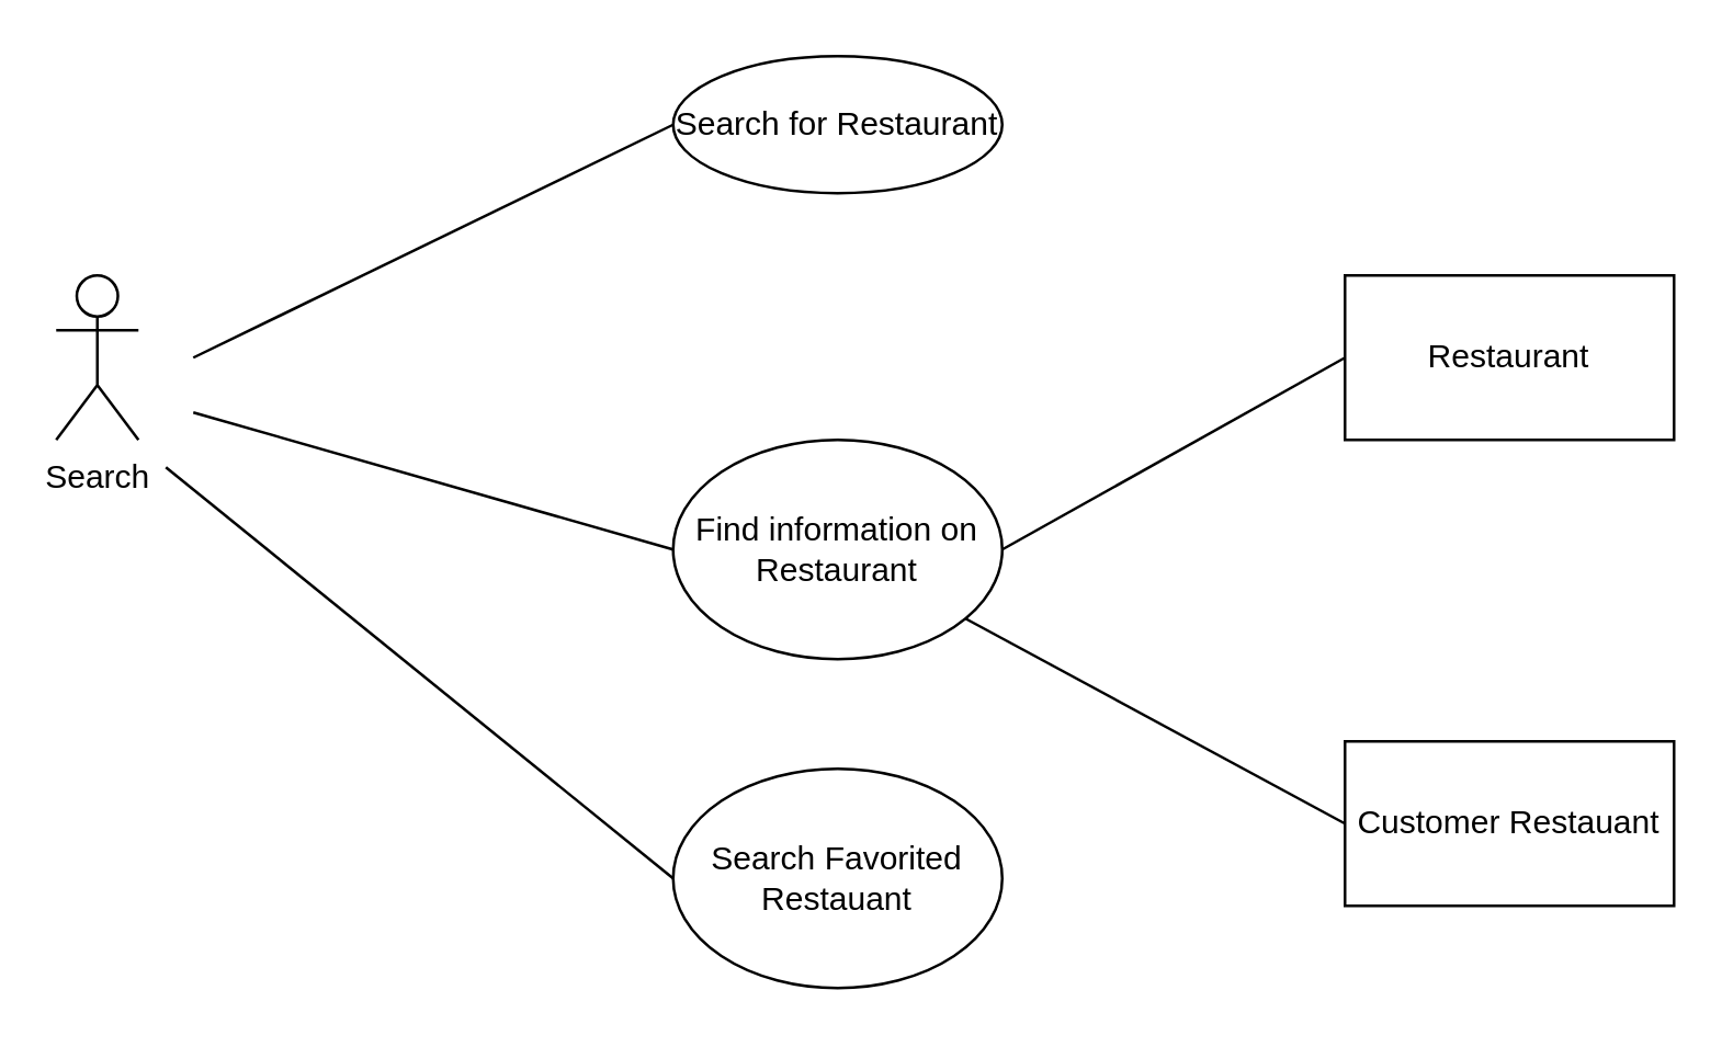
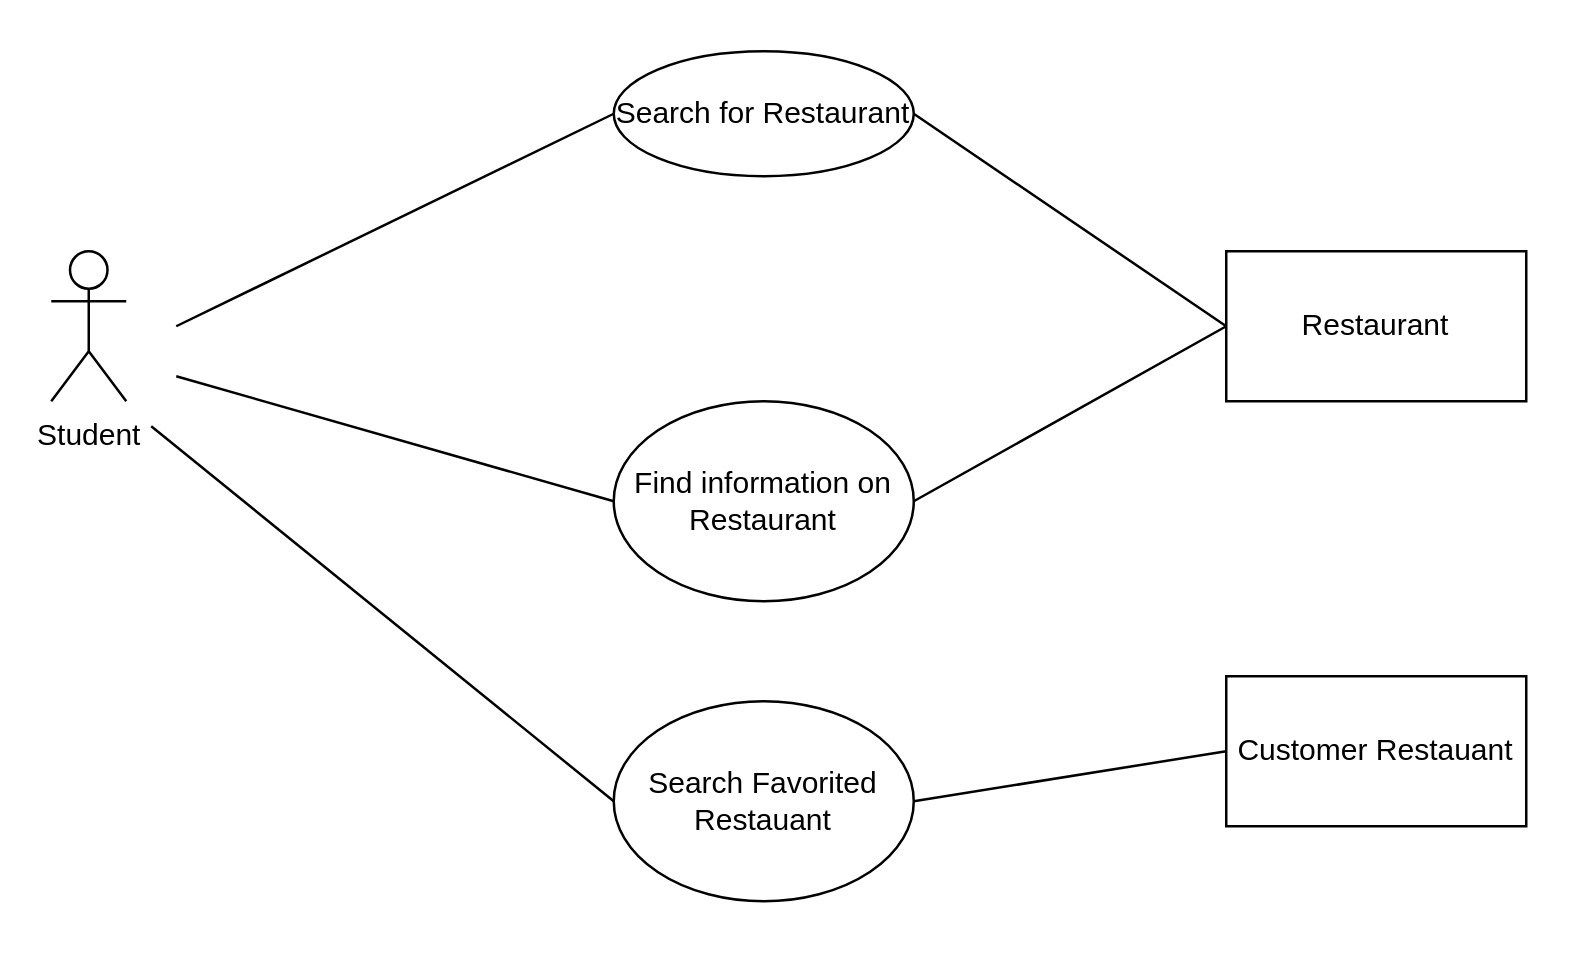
  <mxCell id="0" />
  <mxCell id="1" parent="0" />
- <mxCell id="2" value="Search" style="shape=umlActor;verticalLabelPosition=bottom;verticalAlign=top;html=1;outlineConnect=0;" vertex="1" parent="1"><mxGeometry x="20" y="100" width="30" height="60" as="geometry" /></mxCell>
+ <mxCell id="2" value="Student" style="shape=umlActor;verticalLabelPosition=bottom;verticalAlign=top;html=1;outlineConnect=0;" vertex="1" parent="1"><mxGeometry x="20" y="100" width="30" height="60" as="geometry" /></mxCell>
  <mxCell id="3" value="Search for Restaurant" style="ellipse;whiteSpace=wrap;html=1;" vertex="1" parent="1"><mxGeometry x="245" y="20" width="120" height="50" as="geometry" /></mxCell>
  <mxCell id="4" value="Find information on Restaurant" style="ellipse;whiteSpace=wrap;html=1;" vertex="1" parent="1"><mxGeometry x="245" y="160" width="120" height="80" as="geometry" /></mxCell>
  <mxCell id="5" value="Restaurant" style="rounded=0;whiteSpace=wrap;html=1;" vertex="1" parent="1"><mxGeometry x="490" y="100" width="120" height="60" as="geometry" /></mxCell>
  <mxCell id="6" value="Search Favorited Restauant" style="ellipse;whiteSpace=wrap;html=1;" vertex="1" parent="1"><mxGeometry x="245" y="280" width="120" height="80" as="geometry" /></mxCell>
  <mxCell id="7" value="" style="endArrow=none;html=1;exitX=0;exitY=0.5;exitDx=0;exitDy=0;" edge="1" parent="1" source="6"><mxGeometry width="50" height="50" relative="1" as="geometry"><mxPoint x="280" y="290" as="sourcePoint" /><mxPoint x="60" y="170" as="targetPoint" /></mxGeometry></mxCell>
  <mxCell id="8" value="" style="endArrow=none;html=1;exitX=0;exitY=0.5;exitDx=0;exitDy=0;" edge="1" parent="1" source="4"><mxGeometry width="50" height="50" relative="1" as="geometry"><mxPoint x="245" y="205" as="sourcePoint" /><mxPoint x="70" y="150" as="targetPoint" /></mxGeometry></mxCell>
  <mxCell id="9" value="" style="endArrow=none;html=1;exitX=0;exitY=0.5;exitDx=0;exitDy=0;" edge="1" parent="1" source="3"><mxGeometry width="50" height="50" relative="1" as="geometry"><mxPoint x="245" y="70" as="sourcePoint" /><mxPoint x="70" y="130" as="targetPoint" /></mxGeometry></mxCell>
+ <mxCell id="10" value="" style="endArrow=none;html=1;exitX=0;exitY=0.5;exitDx=0;exitDy=0;entryX=1;entryY=0.5;entryDx=0;entryDy=0;" edge="1" parent="1" source="5" target="3"><mxGeometry width="50" height="50" relative="1" as="geometry"><mxPoint x="540" y="10" as="sourcePoint" /><mxPoint x="365" y="70" as="targetPoint" /></mxGeometry></mxCell>
  <mxCell id="11" value="" style="endArrow=none;html=1;entryX=1;entryY=0.5;entryDx=0;entryDy=0;" edge="1" parent="1" target="4"><mxGeometry width="50" height="50" relative="1" as="geometry"><mxPoint x="490" y="130" as="sourcePoint" /><mxPoint x="390" y="200" as="targetPoint" /></mxGeometry></mxCell>
  <mxCell id="12" value="Customer Restauant" style="rounded=0;whiteSpace=wrap;html=1;" vertex="1" parent="1"><mxGeometry x="490" y="270" width="120" height="60" as="geometry" /></mxCell>
- <mxCell id="13" value="" style="endArrow=none;html=1;exitX=0;exitY=0.5;exitDx=0;exitDy=0;" edge="1" parent="1" source="12" target="4"><mxGeometry width="50" height="50" relative="1" as="geometry"><mxPoint x="490" y="250" as="sourcePoint" /><mxPoint x="380" y="340" as="targetPoint" /></mxGeometry></mxCell>
+ <mxCell id="13" value="" style="endArrow=none;html=1;exitX=0;exitY=0.5;exitDx=0;exitDy=0;entryX=1;entryY=0.5;entryDx=0;entryDy=0;" edge="1" parent="1" source="12" target="6"><mxGeometry width="50" height="50" relative="1" as="geometry"><mxPoint x="490" y="250" as="sourcePoint" /><mxPoint x="380" y="340" as="targetPoint" /></mxGeometry></mxCell>
